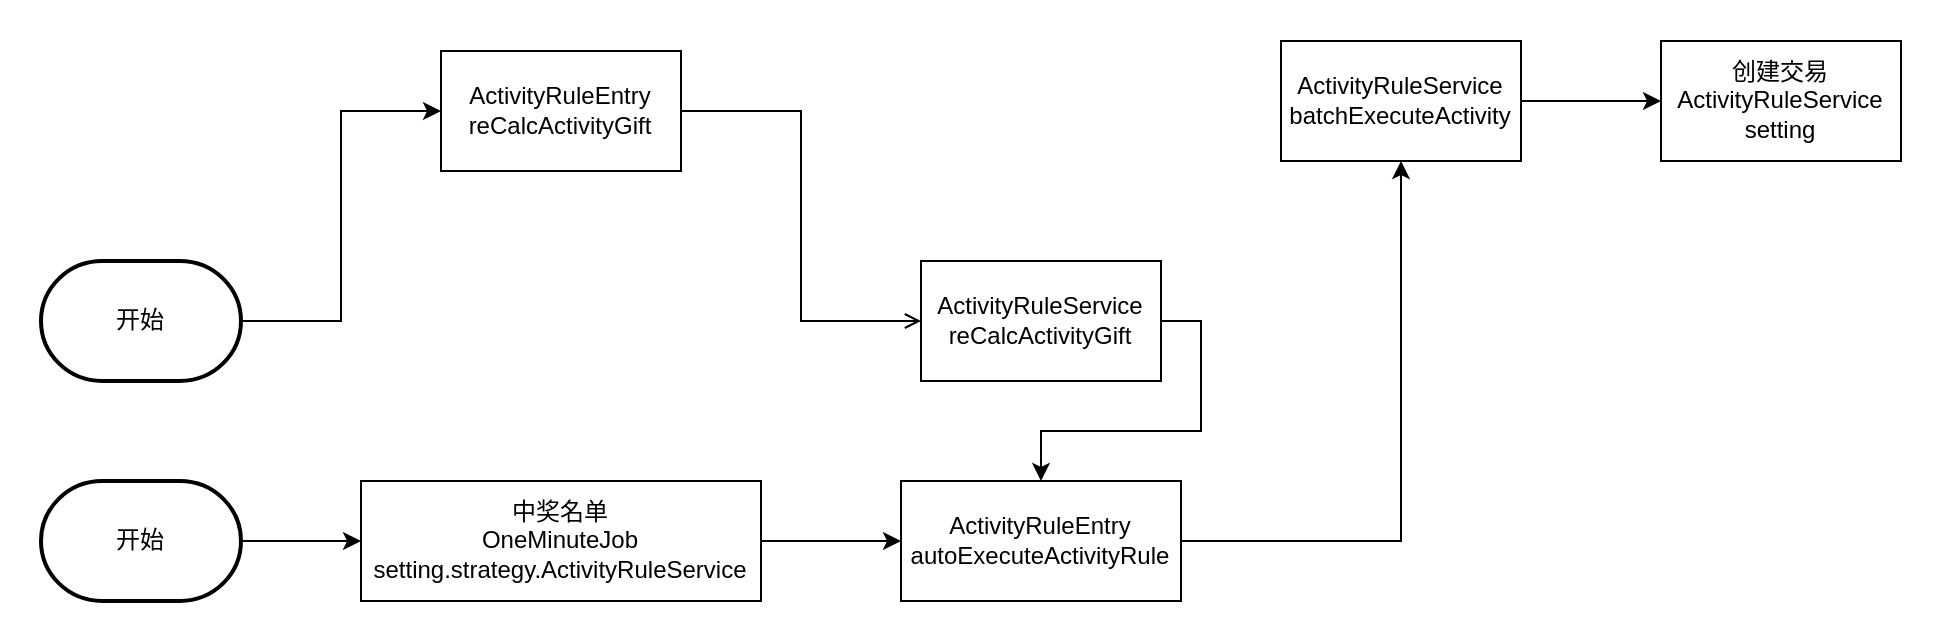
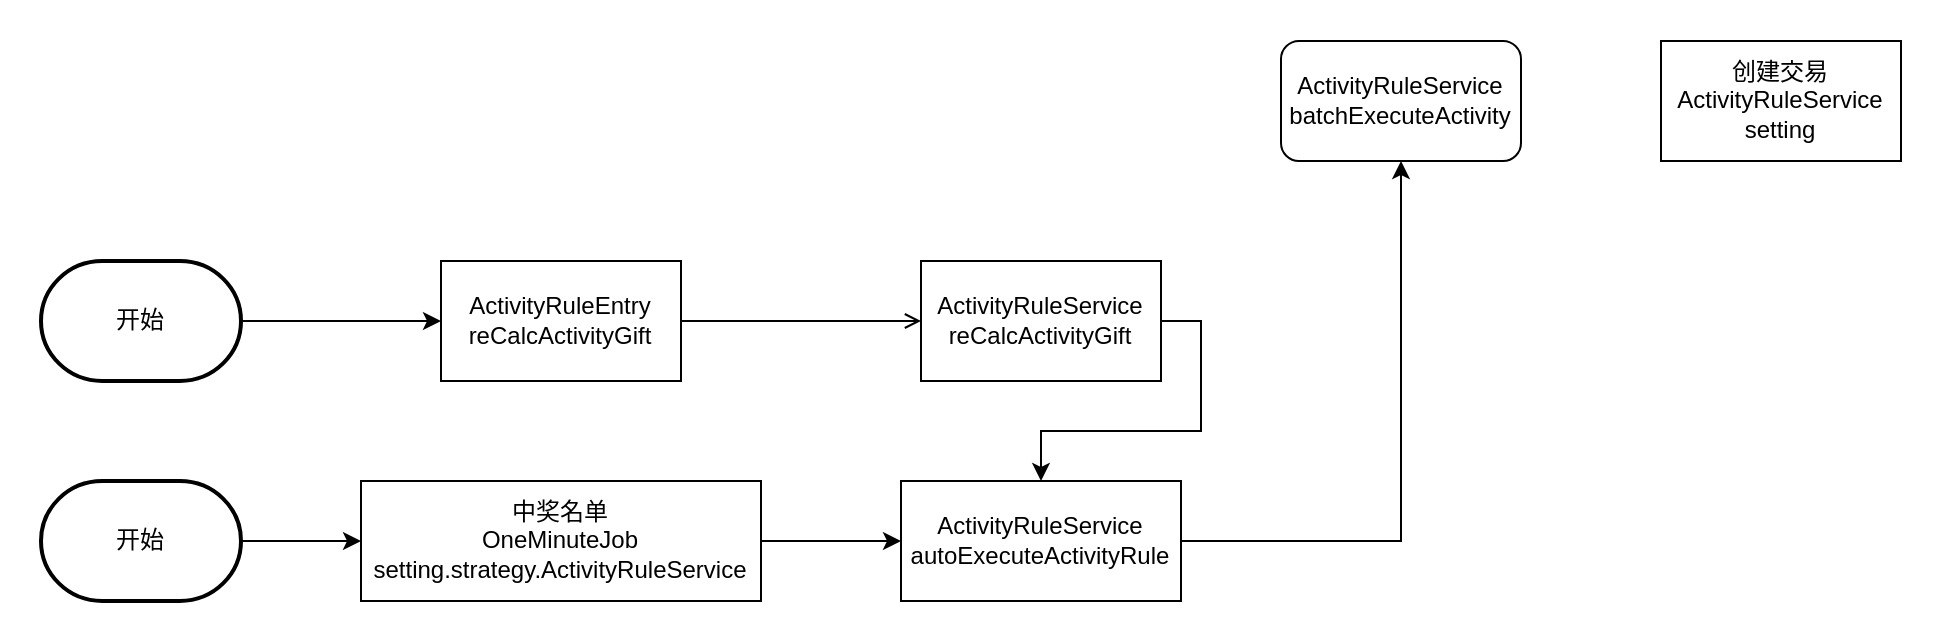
  <mxCell id="0" />
  <mxCell id="1" parent="0" />
  <mxCell id="2" value="&lt;span&gt;创建交易&lt;/span&gt;&lt;br&gt;&lt;span&gt;ActivityRuleService&lt;/span&gt;&lt;br&gt;&lt;span&gt;setting&lt;/span&gt;" style="rounded=0;whiteSpace=wrap;html=1;" parent="1" vertex="1"><mxGeometry x="830" y="20" width="120" height="60" as="geometry" /></mxCell>
- <mxCell id="3" style="edgeStyle=orthogonalEdgeStyle;rounded=0;orthogonalLoop=1;jettySize=auto;html=1;exitX=1;exitY=0.5;exitDx=0;exitDy=0;entryX=0;entryY=0.5;entryDx=0;entryDy=0;" edge="1" parent="1" source="4" target="2"><mxGeometry relative="1" as="geometry" /></mxCell>
- <mxCell id="4" value="&lt;span&gt;ActivityRuleService&lt;/span&gt;&lt;br&gt;batchExecuteActivity" style="rounded=0;whiteSpace=wrap;html=1;" parent="1" vertex="1"><mxGeometry x="640" y="20" width="120" height="60" as="geometry" /></mxCell>
+ <mxCell id="4" value="&lt;span&gt;ActivityRuleService&lt;/span&gt;&lt;br&gt;batchExecuteActivity" style="whiteSpace=wrap;html=1;rounded=1;" parent="1" vertex="1"><mxGeometry x="640" y="20" width="120" height="60" as="geometry" /></mxCell>
  <mxCell id="5" style="edgeStyle=orthogonalEdgeStyle;rounded=0;orthogonalLoop=1;jettySize=auto;html=1;exitX=1;exitY=0.5;exitDx=0;exitDy=0;" edge="1" parent="1" source="6" target="8"><mxGeometry relative="1" as="geometry" /></mxCell>
  <mxCell id="6" value="ActivityRuleService&lt;br&gt;reCalcActivityGift" style="rounded=0;whiteSpace=wrap;html=1;" vertex="1" parent="1"><mxGeometry x="460" y="130" width="120" height="60" as="geometry" /></mxCell>
  <mxCell id="7" style="edgeStyle=orthogonalEdgeStyle;rounded=0;orthogonalLoop=1;jettySize=auto;html=1;exitX=1;exitY=0.5;exitDx=0;exitDy=0;entryX=0.5;entryY=1;entryDx=0;entryDy=0;" edge="1" parent="1" source="8" target="4"><mxGeometry relative="1" as="geometry" /></mxCell>
- <mxCell id="8" value="ActivityRuleEntry&lt;br&gt;autoExecuteActivityRule" style="rounded=0;whiteSpace=wrap;html=1;" vertex="1" parent="1"><mxGeometry x="450" y="240" width="140" height="60" as="geometry" /></mxCell>
+ <mxCell id="8" value="ActivityRuleService&lt;br&gt;autoExecuteActivityRule" style="rounded=0;whiteSpace=wrap;html=1;" vertex="1" parent="1"><mxGeometry x="450" y="240" width="140" height="60" as="geometry" /></mxCell>
  <mxCell id="9" style="edgeStyle=orthogonalEdgeStyle;rounded=0;orthogonalLoop=1;jettySize=auto;html=1;exitX=1;exitY=0.5;exitDx=0;exitDy=0;entryX=0;entryY=0.5;entryDx=0;entryDy=0;endArrow=open;" edge="1" parent="1" source="10" target="6"><mxGeometry relative="1" as="geometry" /></mxCell>
- <mxCell id="10" value="ActivityRuleEntry&lt;br&gt;reCalcActivityGift" style="rounded=0;whiteSpace=wrap;html=1;" vertex="1" parent="1"><mxGeometry x="220" y="25" width="120" height="60" as="geometry" /></mxCell>
+ <mxCell id="10" value="ActivityRuleEntry&lt;br&gt;reCalcActivityGift" style="rounded=0;whiteSpace=wrap;html=1;" vertex="1" parent="1"><mxGeometry x="220" y="130" width="120" height="60" as="geometry" /></mxCell>
  <mxCell id="11" style="edgeStyle=orthogonalEdgeStyle;rounded=0;orthogonalLoop=1;jettySize=auto;html=1;exitX=1;exitY=0.5;exitDx=0;exitDy=0;entryX=0;entryY=0.5;entryDx=0;entryDy=0;" edge="1" parent="1" source="12" target="8"><mxGeometry relative="1" as="geometry" /></mxCell>
  <mxCell id="12" value="中奖名单&lt;br&gt;OneMinuteJob&lt;br&gt;setting.strategy.ActivityRuleService" style="rounded=0;whiteSpace=wrap;html=1;" vertex="1" parent="1"><mxGeometry x="180" y="240" width="200" height="60" as="geometry" /></mxCell>
  <mxCell id="13" style="edgeStyle=orthogonalEdgeStyle;rounded=0;orthogonalLoop=1;jettySize=auto;html=1;exitX=1;exitY=0.5;exitDx=0;exitDy=0;exitPerimeter=0;entryX=0;entryY=0.5;entryDx=0;entryDy=0;" edge="1" parent="1" source="14" target="10"><mxGeometry relative="1" as="geometry" /></mxCell>
  <mxCell id="14" value="开始" style="strokeWidth=2;html=1;shape=mxgraph.flowchart.terminator;whiteSpace=wrap;" vertex="1" parent="1"><mxGeometry x="20" y="130" width="100" height="60" as="geometry" /></mxCell>
  <mxCell id="15" style="edgeStyle=orthogonalEdgeStyle;rounded=0;orthogonalLoop=1;jettySize=auto;html=1;exitX=1;exitY=0.5;exitDx=0;exitDy=0;exitPerimeter=0;entryX=0;entryY=0.5;entryDx=0;entryDy=0;" edge="1" parent="1" source="16" target="12"><mxGeometry relative="1" as="geometry" /></mxCell>
  <mxCell id="16" value="开始" style="strokeWidth=2;html=1;shape=mxgraph.flowchart.terminator;whiteSpace=wrap;" vertex="1" parent="1"><mxGeometry x="20" y="240" width="100" height="60" as="geometry" /></mxCell>
